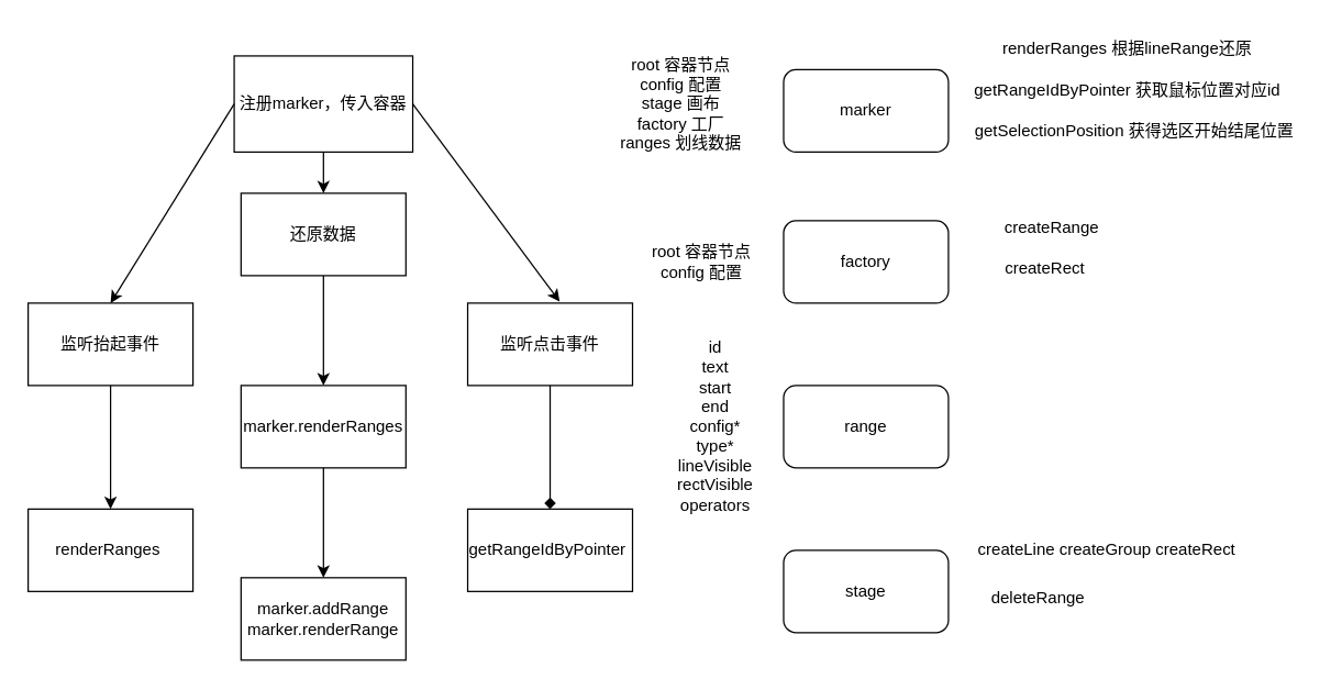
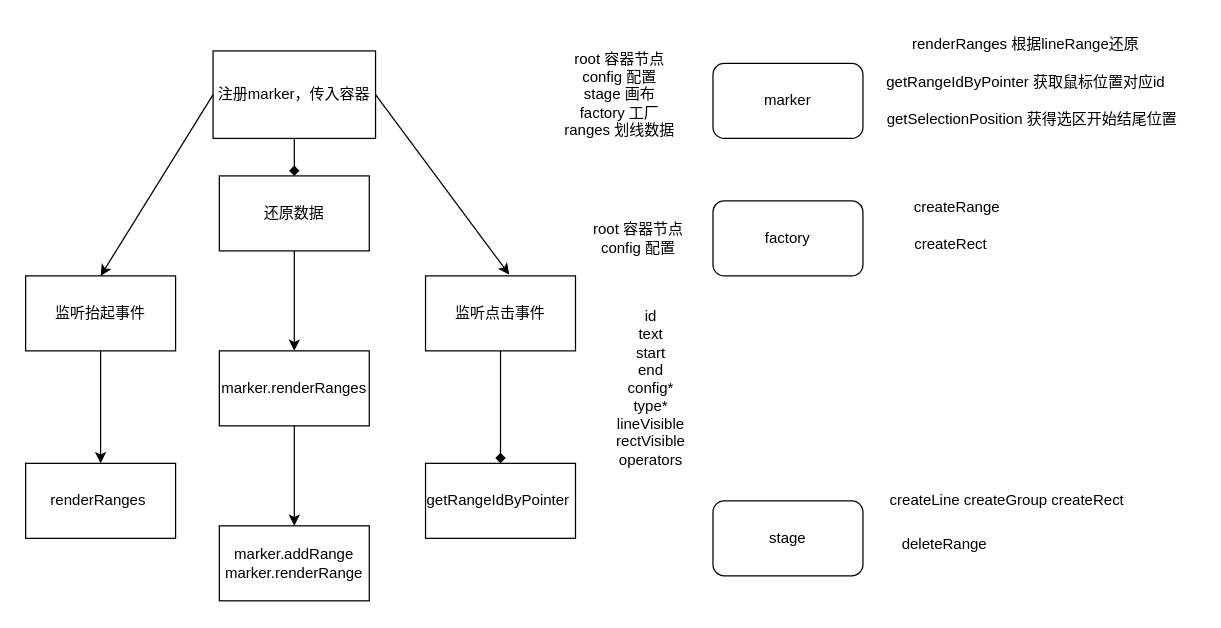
  <mxCell id="0" />
  <mxCell id="1" parent="0" />
- <mxCell id="2" style="edgeStyle=none;html=1;exitX=0.5;exitY=1;exitDx=0;exitDy=0;entryX=0.5;entryY=0;entryDx=0;entryDy=0;" edge="1" parent="1" source="5" target="14"><mxGeometry relative="1" as="geometry" /></mxCell>
+ <mxCell id="2" style="edgeStyle=none;html=1;exitX=0.5;exitY=1;exitDx=0;exitDy=0;entryX=0.5;entryY=0;entryDx=0;entryDy=0;endArrow=diamond;" edge="1" parent="1" source="5" target="14"><mxGeometry relative="1" as="geometry" /></mxCell>
  <mxCell id="3" style="edgeStyle=none;html=1;exitX=0;exitY=0.5;exitDx=0;exitDy=0;entryX=0.5;entryY=0;entryDx=0;entryDy=0;" edge="1" parent="1" source="5" target="7"><mxGeometry relative="1" as="geometry" /></mxCell>
  <mxCell id="4" style="edgeStyle=none;html=1;exitX=1;exitY=0.5;exitDx=0;exitDy=0;entryX=0.558;entryY=-0.017;entryDx=0;entryDy=0;entryPerimeter=0;" edge="1" parent="1" source="5" target="9"><mxGeometry relative="1" as="geometry" /></mxCell>
  <mxCell id="5" value="注册marker，传入容器" style="rounded=0;whiteSpace=wrap;html=1;fillColor=none;" vertex="1" parent="1"><mxGeometry x="170" y="40" width="130" height="70" as="geometry" /></mxCell>
  <mxCell id="6" value="" style="edgeStyle=none;html=1;" edge="1" parent="1" source="7" target="18"><mxGeometry relative="1" as="geometry" /></mxCell>
  <mxCell id="7" value="监听抬起事件" style="rounded=0;whiteSpace=wrap;html=1;fillColor=none;" vertex="1" parent="1"><mxGeometry x="20" y="220" width="120" height="60" as="geometry" /></mxCell>
  <mxCell id="8" value="" style="edgeStyle=none;html=1;endArrow=diamond;" edge="1" parent="1" source="9" target="17"><mxGeometry relative="1" as="geometry" /></mxCell>
  <mxCell id="9" value="监听点击事件" style="rounded=0;whiteSpace=wrap;html=1;fillColor=none;" vertex="1" parent="1"><mxGeometry x="340" y="220" width="120" height="60" as="geometry" /></mxCell>
- <mxCell id="10" value="range" style="rounded=1;whiteSpace=wrap;html=1;fillColor=none;" vertex="1" parent="1"><mxGeometry x="570" y="280" width="120" height="60" as="geometry" /></mxCell>
  <mxCell id="11" value="marker" style="rounded=1;whiteSpace=wrap;html=1;fillColor=none;" vertex="1" parent="1"><mxGeometry x="570" y="50" width="120" height="60" as="geometry" /></mxCell>
  <mxCell id="12" value="stage" style="rounded=1;whiteSpace=wrap;html=1;fillColor=none;" vertex="1" parent="1"><mxGeometry x="570" y="400" width="120" height="60" as="geometry" /></mxCell>
  <mxCell id="13" value="" style="edgeStyle=none;html=1;" edge="1" parent="1" source="14" target="20"><mxGeometry relative="1" as="geometry" /></mxCell>
  <mxCell id="14" value="还原数据" style="rounded=0;whiteSpace=wrap;html=1;fillColor=none;" vertex="1" parent="1"><mxGeometry x="175" y="140" width="120" height="60" as="geometry" /></mxCell>
  <mxCell id="15" value="renderRanges 根据lineRange还原" style="text;html=1;align=center;verticalAlign=middle;resizable=0;points=[];autosize=1;strokeColor=none;fillColor=none;" vertex="1" parent="1"><mxGeometry x="720" y="20" width="200" height="30" as="geometry" /></mxCell>
  <mxCell id="16" value="getRangeIdByPointer 获取鼠标位置对应id" style="text;html=1;align=center;verticalAlign=middle;resizable=0;points=[];autosize=1;strokeColor=none;fillColor=none;" vertex="1" parent="1"><mxGeometry x="695" y="50" width="250" height="30" as="geometry" /></mxCell>
  <mxCell id="17" value="&lt;span style=&quot;&quot;&gt;getRangeIdByPointer&amp;nbsp;&lt;/span&gt;" style="rounded=0;whiteSpace=wrap;html=1;fillColor=none;" vertex="1" parent="1"><mxGeometry x="340" y="370" width="120" height="60" as="geometry" /></mxCell>
  <mxCell id="18" value="&lt;span style=&quot;&quot;&gt;renderRanges&amp;nbsp;&lt;/span&gt;" style="rounded=0;whiteSpace=wrap;html=1;fillColor=none;" vertex="1" parent="1"><mxGeometry x="20" y="370" width="120" height="60" as="geometry" /></mxCell>
  <mxCell id="19" value="" style="edgeStyle=none;html=1;" edge="1" parent="1" source="20" target="21"><mxGeometry relative="1" as="geometry" /></mxCell>
  <mxCell id="20" value="marker.renderRanges" style="whiteSpace=wrap;html=1;fillColor=none;rounded=0;" vertex="1" parent="1"><mxGeometry x="175" y="280" width="120" height="60" as="geometry" /></mxCell>
  <mxCell id="21" value="marker.addRange&lt;br&gt;marker.renderRange" style="whiteSpace=wrap;html=1;fillColor=none;rounded=0;" vertex="1" parent="1"><mxGeometry x="175" y="420" width="120" height="60" as="geometry" /></mxCell>
  <mxCell id="22" value="root 容器节点&lt;br&gt;config 配置&lt;br&gt;stage 画布&lt;br&gt;factory 工厂&lt;br&gt;ranges 划线数据" style="text;html=1;align=center;verticalAlign=middle;resizable=0;points=[];autosize=1;strokeColor=none;fillColor=none;" vertex="1" parent="1"><mxGeometry x="440" y="30" width="110" height="90" as="geometry" /></mxCell>
  <mxCell id="23" value="factory" style="rounded=1;whiteSpace=wrap;html=1;fillColor=none;" vertex="1" parent="1"><mxGeometry x="570" y="160" width="120" height="60" as="geometry" /></mxCell>
  <mxCell id="24" value="root 容器节点&lt;br&gt;config 配置" style="text;html=1;align=center;verticalAlign=middle;resizable=0;points=[];autosize=1;strokeColor=none;fillColor=none;" vertex="1" parent="1"><mxGeometry x="460" y="170" width="100" height="40" as="geometry" /></mxCell>
  <mxCell id="25" value="createRange" style="text;html=1;align=center;verticalAlign=middle;resizable=0;points=[];autosize=1;strokeColor=none;fillColor=none;" vertex="1" parent="1"><mxGeometry x="720" y="150" width="90" height="30" as="geometry" /></mxCell>
  <mxCell id="26" value="createRect" style="text;html=1;align=center;verticalAlign=middle;resizable=0;points=[];autosize=1;strokeColor=none;fillColor=none;" vertex="1" parent="1"><mxGeometry x="720" y="180" width="80" height="30" as="geometry" /></mxCell>
  <mxCell id="27" value="getSelectionPosition 获得选区开始结尾位置" style="text;html=1;align=center;verticalAlign=middle;resizable=0;points=[];autosize=1;strokeColor=none;fillColor=none;" vertex="1" parent="1"><mxGeometry x="695" y="80" width="260" height="30" as="geometry" /></mxCell>
  <mxCell id="28" value="createLine createGroup createRect" style="text;html=1;align=center;verticalAlign=middle;resizable=0;points=[];autosize=1;strokeColor=none;fillColor=none;" vertex="1" parent="1"><mxGeometry x="700" y="385" width="210" height="30" as="geometry" /></mxCell>
  <mxCell id="29" value="deleteRange" style="text;html=1;align=center;verticalAlign=middle;resizable=0;points=[];autosize=1;strokeColor=none;fillColor=none;" vertex="1" parent="1"><mxGeometry x="710" y="420" width="90" height="30" as="geometry" /></mxCell>
  <mxCell id="30" value="id&lt;br&gt;text&lt;br&gt;start&lt;br&gt;end&lt;br&gt;config*&lt;br&gt;type*&lt;br&gt;lineVisible&lt;br&gt;rectVisible&lt;br&gt;operators" style="text;html=1;align=center;verticalAlign=middle;resizable=0;points=[];autosize=1;strokeColor=none;fillColor=none;" vertex="1" parent="1"><mxGeometry x="480" y="240" width="80" height="140" as="geometry" /></mxCell>
